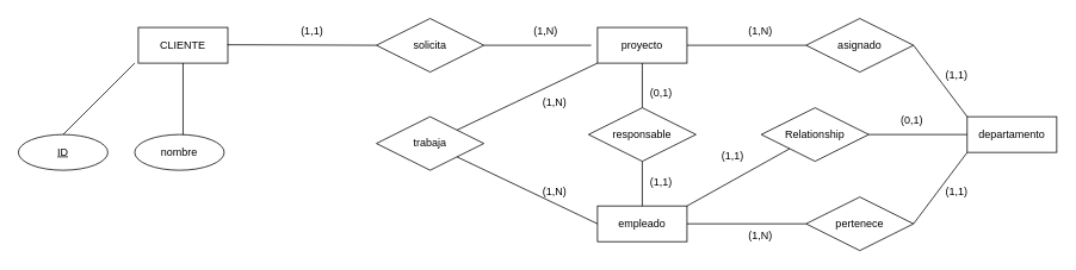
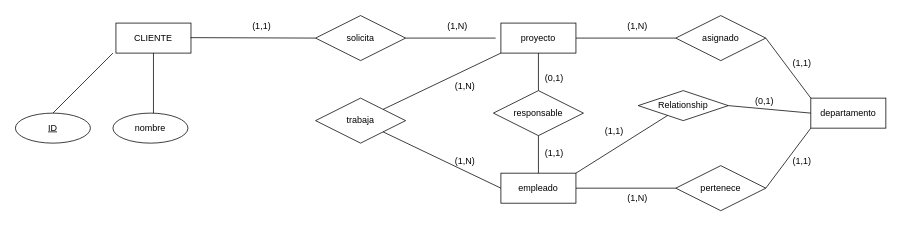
  <mxCell id="0" />
  <mxCell id="1" parent="0" />
  <mxCell id="2" value="CLIENTE" style="whiteSpace=wrap;html=1;align=center;" vertex="1" parent="1"><mxGeometry x="154" y="30" width="100" height="40" as="geometry" /></mxCell>
  <mxCell id="3" value="" style="endArrow=none;html=1;rounded=0;exitX=0.5;exitY=0;exitDx=0;exitDy=0;" edge="1" parent="1" source="4"><mxGeometry relative="1" as="geometry"><mxPoint x="80" y="-30" as="sourcePoint" /><mxPoint x="150" y="70" as="targetPoint" /></mxGeometry></mxCell>
  <mxCell id="4" value="ID" style="ellipse;whiteSpace=wrap;html=1;align=center;fontStyle=4;" vertex="1" parent="1"><mxGeometry x="20" y="150" width="100" height="40" as="geometry" /></mxCell>
  <mxCell id="5" value="nombre" style="ellipse;whiteSpace=wrap;html=1;align=center;" vertex="1" parent="1"><mxGeometry x="150" y="150" width="100" height="40" as="geometry" /></mxCell>
  <mxCell id="6" value="solicita" style="shape=rhombus;perimeter=rhombusPerimeter;whiteSpace=wrap;html=1;align=center;" vertex="1" parent="1"><mxGeometry x="420" y="20" width="120" height="60" as="geometry" /></mxCell>
  <mxCell id="7" value="proyecto" style="whiteSpace=wrap;html=1;align=center;" vertex="1" parent="1"><mxGeometry x="667" y="30" width="100" height="40" as="geometry" /></mxCell>
  <mxCell id="8" value="" style="endArrow=none;html=1;rounded=0;entryX=0;entryY=0.5;entryDx=0;entryDy=0;" edge="1" parent="1" target="6"><mxGeometry relative="1" as="geometry"><mxPoint x="253.5" y="49.41" as="sourcePoint" /><mxPoint x="413.5" y="49.41" as="targetPoint" /></mxGeometry></mxCell>
  <mxCell id="9" value="" style="endArrow=none;html=1;rounded=0;" edge="1" parent="1" source="6"><mxGeometry relative="1" as="geometry"><mxPoint x="280" y="-50" as="sourcePoint" /><mxPoint x="660" y="50" as="targetPoint" /><Array as="points" /></mxGeometry></mxCell>
  <mxCell id="10" value="(1,1)" style="text;strokeColor=none;fillColor=none;spacingLeft=4;spacingRight=4;overflow=hidden;rotatable=0;points=[[0,0.5],[1,0.5]];portConstraint=eastwest;fontSize=12;" vertex="1" parent="1"><mxGeometry x="330" y="20" width="40" height="30" as="geometry" /></mxCell>
  <mxCell id="11" value="(1,N)" style="text;strokeColor=none;fillColor=none;spacingLeft=4;spacingRight=4;overflow=hidden;rotatable=0;points=[[0,0.5],[1,0.5]];portConstraint=eastwest;fontSize=12;" vertex="1" parent="1"><mxGeometry x="590" y="20" width="40" height="30" as="geometry" /></mxCell>
  <mxCell id="12" value="empleado" style="whiteSpace=wrap;html=1;align=center;" vertex="1" parent="1"><mxGeometry x="667" y="230" width="100" height="40" as="geometry" /></mxCell>
  <mxCell id="13" value="responsable" style="shape=rhombus;perimeter=rhombusPerimeter;whiteSpace=wrap;html=1;align=center;" vertex="1" parent="1"><mxGeometry x="657" y="120" width="120" height="60" as="geometry" /></mxCell>
  <mxCell id="14" value="" style="endArrow=none;html=1;rounded=0;exitX=0.5;exitY=1;exitDx=0;exitDy=0;entryX=0.5;entryY=0;entryDx=0;entryDy=0;" edge="1" parent="1" source="7" target="13"><mxGeometry relative="1" as="geometry"><mxPoint x="617" y="100" as="sourcePoint" /><mxPoint x="777" y="100" as="targetPoint" /></mxGeometry></mxCell>
  <mxCell id="15" value="" style="endArrow=none;html=1;rounded=0;exitX=0.5;exitY=1;exitDx=0;exitDy=0;entryX=0.5;entryY=0;entryDx=0;entryDy=0;" edge="1" parent="1" source="13" target="12"><mxGeometry relative="1" as="geometry"><mxPoint x="667" y="200" as="sourcePoint" /><mxPoint x="827" y="200" as="targetPoint" /></mxGeometry></mxCell>
  <mxCell id="16" value="(0,1)" style="text;strokeColor=none;fillColor=none;spacingLeft=4;spacingRight=4;overflow=hidden;rotatable=0;points=[[0,0.5],[1,0.5]];portConstraint=eastwest;fontSize=12;" vertex="1" parent="1"><mxGeometry x="720" y="90" width="40" height="30" as="geometry" /></mxCell>
  <mxCell id="17" value="(1,1)" style="text;strokeColor=none;fillColor=none;spacingLeft=4;spacingRight=4;overflow=hidden;rotatable=0;points=[[0,0.5],[1,0.5]];portConstraint=eastwest;fontSize=12;" vertex="1" parent="1"><mxGeometry x="720" y="190" width="40" height="30" as="geometry" /></mxCell>
  <mxCell id="18" value="departamento" style="whiteSpace=wrap;html=1;align=center;" vertex="1" parent="1"><mxGeometry x="1080" y="130" width="100" height="40" as="geometry" /></mxCell>
  <mxCell id="19" value="asignado" style="shape=rhombus;perimeter=rhombusPerimeter;whiteSpace=wrap;html=1;align=center;" vertex="1" parent="1"><mxGeometry x="900" y="20" width="120" height="60" as="geometry" /></mxCell>
  <mxCell id="20" value="pertenece" style="shape=rhombus;perimeter=rhombusPerimeter;whiteSpace=wrap;html=1;align=center;" vertex="1" parent="1"><mxGeometry x="900" y="220" width="120" height="60" as="geometry" /></mxCell>
  <mxCell id="21" value="" style="endArrow=none;html=1;rounded=0;exitX=1;exitY=0.5;exitDx=0;exitDy=0;entryX=0;entryY=0;entryDx=0;entryDy=0;" edge="1" parent="1" source="19" target="18"><mxGeometry relative="1" as="geometry"><mxPoint x="570" y="100" as="sourcePoint" /><mxPoint x="730" y="100" as="targetPoint" /></mxGeometry></mxCell>
  <mxCell id="22" value="" style="endArrow=none;html=1;rounded=0;exitX=1;exitY=0.5;exitDx=0;exitDy=0;entryX=0;entryY=1;entryDx=0;entryDy=0;" edge="1" parent="1" source="20" target="18"><mxGeometry relative="1" as="geometry"><mxPoint x="970" y="220" as="sourcePoint" /><mxPoint x="1130" y="220" as="targetPoint" /></mxGeometry></mxCell>
  <mxCell id="23" value="" style="endArrow=none;html=1;rounded=0;exitX=1;exitY=0.5;exitDx=0;exitDy=0;entryX=0;entryY=0.5;entryDx=0;entryDy=0;" edge="1" parent="1" source="7" target="19"><mxGeometry relative="1" as="geometry"><mxPoint x="750" y="90" as="sourcePoint" /><mxPoint x="910" y="90" as="targetPoint" /></mxGeometry></mxCell>
  <mxCell id="24" value="" style="endArrow=none;html=1;rounded=0;exitX=1;exitY=0.5;exitDx=0;exitDy=0;entryX=0;entryY=0.5;entryDx=0;entryDy=0;" edge="1" parent="1" source="12" target="20"><mxGeometry relative="1" as="geometry"><mxPoint x="767" y="300" as="sourcePoint" /><mxPoint x="877" y="300" as="targetPoint" /></mxGeometry></mxCell>
  <mxCell id="25" value="(1,N)" style="text;strokeColor=none;fillColor=none;spacingLeft=4;spacingRight=4;overflow=hidden;rotatable=0;points=[[0,0.5],[1,0.5]];portConstraint=eastwest;fontSize=12;" vertex="1" parent="1"><mxGeometry x="830" y="20" width="40" height="30" as="geometry" /></mxCell>
  <mxCell id="26" value="(1,1)" style="text;strokeColor=none;fillColor=none;spacingLeft=4;spacingRight=4;overflow=hidden;rotatable=0;points=[[0,0.5],[1,0.5]];portConstraint=eastwest;fontSize=12;" vertex="1" parent="1"><mxGeometry x="1050" y="70" width="40" height="30" as="geometry" /></mxCell>
  <mxCell id="27" value="(1,1)" style="text;strokeColor=none;fillColor=none;spacingLeft=4;spacingRight=4;overflow=hidden;rotatable=0;points=[[0,0.5],[1,0.5]];portConstraint=eastwest;fontSize=12;" vertex="1" parent="1"><mxGeometry x="1050" y="200" width="40" height="30" as="geometry" /></mxCell>
  <mxCell id="28" value="(1,N)" style="text;strokeColor=none;fillColor=none;spacingLeft=4;spacingRight=4;overflow=hidden;rotatable=0;points=[[0,0.5],[1,0.5]];portConstraint=eastwest;fontSize=12;" vertex="1" parent="1"><mxGeometry x="830" y="250" width="40" height="30" as="geometry" /></mxCell>
- <mxCell id="29" value="Relationship" style="shape=rhombus;perimeter=rhombusPerimeter;whiteSpace=wrap;html=1;align=center;" vertex="1" parent="1"><mxGeometry x="850" y="120" width="120" height="60" as="geometry" /></mxCell>
+ <mxCell id="29" value="Relationship" style="shape=rhombus;perimeter=rhombusPerimeter;whiteSpace=wrap;html=1;align=center;" vertex="1" parent="1"><mxGeometry x="850" y="120" width="120" height="40" as="geometry" /></mxCell>
  <mxCell id="30" value="" style="endArrow=none;html=1;rounded=0;exitX=1;exitY=0;exitDx=0;exitDy=0;" edge="1" parent="1" source="12" target="29"><mxGeometry relative="1" as="geometry"><mxPoint x="750" y="110" as="sourcePoint" /><mxPoint x="910" y="110" as="targetPoint" /></mxGeometry></mxCell>
  <mxCell id="31" value="" style="endArrow=none;html=1;rounded=0;exitX=1;exitY=0.5;exitDx=0;exitDy=0;entryX=0;entryY=0.5;entryDx=0;entryDy=0;" edge="1" parent="1" source="29" target="18"><mxGeometry relative="1" as="geometry"><mxPoint x="750" y="110" as="sourcePoint" /><mxPoint x="910" y="110" as="targetPoint" /></mxGeometry></mxCell>
  <mxCell id="32" value="(0,1)" style="text;strokeColor=none;fillColor=none;spacingLeft=4;spacingRight=4;overflow=hidden;rotatable=0;points=[[0,0.5],[1,0.5]];portConstraint=eastwest;fontSize=12;" vertex="1" parent="1"><mxGeometry x="1000" y="120" width="40" height="30" as="geometry" /></mxCell>
  <mxCell id="33" value="(1,1)" style="text;strokeColor=none;fillColor=none;spacingLeft=4;spacingRight=4;overflow=hidden;rotatable=0;points=[[0,0.5],[1,0.5]];portConstraint=eastwest;fontSize=12;" vertex="1" parent="1"><mxGeometry x="800" y="160" width="40" height="30" as="geometry" /></mxCell>
  <mxCell id="34" value="trabaja" style="shape=rhombus;perimeter=rhombusPerimeter;whiteSpace=wrap;html=1;align=center;" vertex="1" parent="1"><mxGeometry x="420" y="130" width="120" height="60" as="geometry" /></mxCell>
  <mxCell id="35" value="" style="endArrow=none;html=1;rounded=0;exitX=1;exitY=0;exitDx=0;exitDy=0;entryX=0;entryY=1;entryDx=0;entryDy=0;" edge="1" parent="1" source="34" target="7"><mxGeometry relative="1" as="geometry"><mxPoint x="520" y="130" as="sourcePoint" /><mxPoint x="680" y="130" as="targetPoint" /></mxGeometry></mxCell>
  <mxCell id="36" value="" style="endArrow=none;html=1;rounded=0;exitX=1;exitY=1;exitDx=0;exitDy=0;entryX=0;entryY=0.5;entryDx=0;entryDy=0;" edge="1" parent="1" source="34" target="12"><mxGeometry relative="1" as="geometry"><mxPoint x="520" y="130" as="sourcePoint" /><mxPoint x="680" y="130" as="targetPoint" /></mxGeometry></mxCell>
  <mxCell id="37" value="(1,N)" style="text;strokeColor=none;fillColor=none;spacingLeft=4;spacingRight=4;overflow=hidden;rotatable=0;points=[[0,0.5],[1,0.5]];portConstraint=eastwest;fontSize=12;" vertex="1" parent="1"><mxGeometry x="600" y="100" width="40" height="30" as="geometry" /></mxCell>
  <mxCell id="38" value="(1,N)" style="text;strokeColor=none;fillColor=none;spacingLeft=4;spacingRight=4;overflow=hidden;rotatable=0;points=[[0,0.5],[1,0.5]];portConstraint=eastwest;fontSize=12;" vertex="1" parent="1"><mxGeometry x="600" y="200" width="40" height="30" as="geometry" /></mxCell>
  <mxCell id="39" value="" style="endArrow=none;html=1;rounded=0;exitX=0.5;exitY=1;exitDx=0;exitDy=0;" edge="1" parent="1" source="2"><mxGeometry relative="1" as="geometry"><mxPoint x="270" y="280" as="sourcePoint" /><mxPoint x="204" y="150" as="targetPoint" /></mxGeometry></mxCell>
